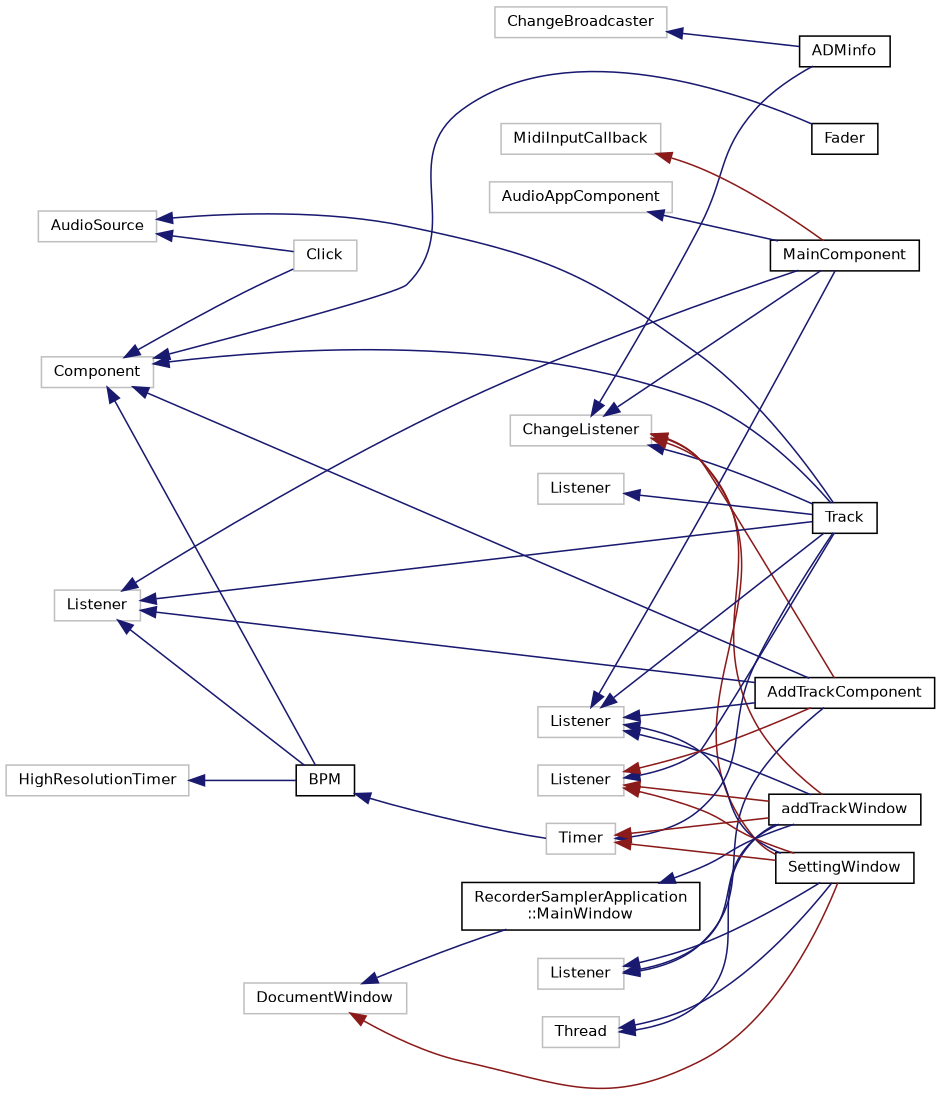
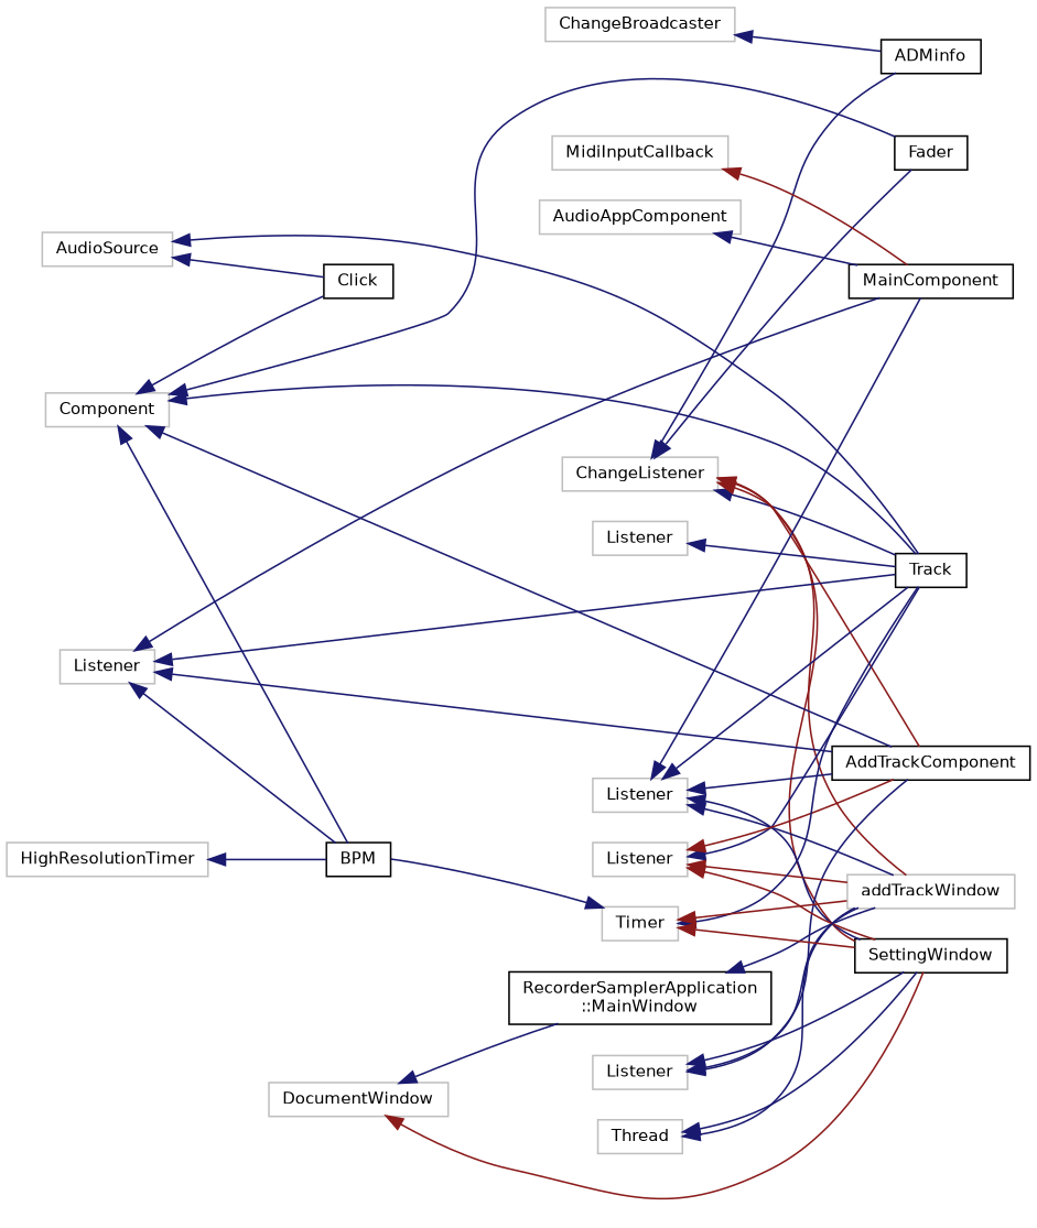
  digraph {
    rankdir=LR
    node [color=grey75 fillcolor=white fontname=Helvetica fontsize=10 shape=record style=filled]
    edge [color=midnightblue dir=back fontname=Helvetica fontsize=10 labelfontname=Helvetica labelfontsize=10 style=solid]
    n1 [height=0.2 label=AudioAppComponent width=0.4]
    n2 [color=black height=0.2 label=MainComponent width=0.4]
    n3 [height=0.2 label=AudioSource width=0.4]
-   n4 [height=0.2 label=Click width=0.4]
+   n4 [color=black height=0.2 label=Click width=0.4]
    n5 [color=black height=0.2 label=Track width=0.4]
    n6 [height=0.2 label=ChangeBroadcaster width=0.4]
    n7 [color=black height=0.2 label=ADMinfo width=0.4]
    n8 [height=0.2 label=ChangeListener width=0.4]
    n9 [color=black height=0.2 label=AddTrackComponent width=0.4]
-   n10 [color=black height=0.2 label=addTrackWindow width=0.4]
+   n10 [height=0.2 label=addTrackWindow width=0.4]
    n11 [color=black height=0.2 label=SettingWindow width=0.4]
    n12 [height=0.2 label=Component width=0.4]
    n13 [color=black height=0.2 label=BPM width=0.4]
    n14 [color=black height=0.2 label=Fader width=0.4]
    n15 [height=0.2 label=DocumentWindow width=0.4]
    n16 [color=black height=0.2 label="RecorderSamplerApplication\l::MainWindow" width=0.4]
    n17 [height=0.2 label=HighResolutionTimer width=0.4]
    n18 [height=0.2 label=Listener width=0.4]
    n19 [height=0.2 label=Listener width=0.4]
    n20 [height=0.2 label=Listener width=0.4]
    n21 [height=0.2 label=Listener width=0.4]
    n22 [height=0.2 label=Listener width=0.4]
    n23 [height=0.2 label=MidiInputCallback width=0.4]
    n24 [height=0.2 label=Thread width=0.4]
    n25 [height=0.2 label=Timer width=0.4]
    n1 -> n2
    n3 -> n4
    n3 -> n5
    n6 -> n7
-   n8 -> n2
+   n8 -> n14
    n8 -> n5
    n8 -> n7
    n8 -> n9 [color=firebrick4]
    n8 -> n10 [color=firebrick4]
    n8 -> n11 [color=firebrick4]
    n12 -> n4
    n12 -> n5
    n12 -> n9
    n12 -> n13
    n12 -> n14
    n15 -> n11 [color=firebrick4]
    n15 -> n16
    n16 -> n10
    n17 -> n13
    n18 -> n5
    n19 -> n2
    n19 -> n5
    n19 -> n9
    n19 -> n13
    n20 -> n9
    n20 -> n10
    n20 -> n11
    n21 -> n2
    n21 -> n5
    n21 -> n9
    n21 -> n10
    n21 -> n11
    n22 -> n5
    n22 -> n9 [color=firebrick4]
    n22 -> n10 [color=firebrick4]
    n22 -> n11 [color=firebrick4]
    n23 -> n2 [color=firebrick4]
    n24 -> n10
    n24 -> n11
    n25 -> n5
    n25 -> n10 [color=firebrick4]
    n25 -> n11 [color=firebrick4]
-   n13 -> n25
+   n25 -> n13
  }
